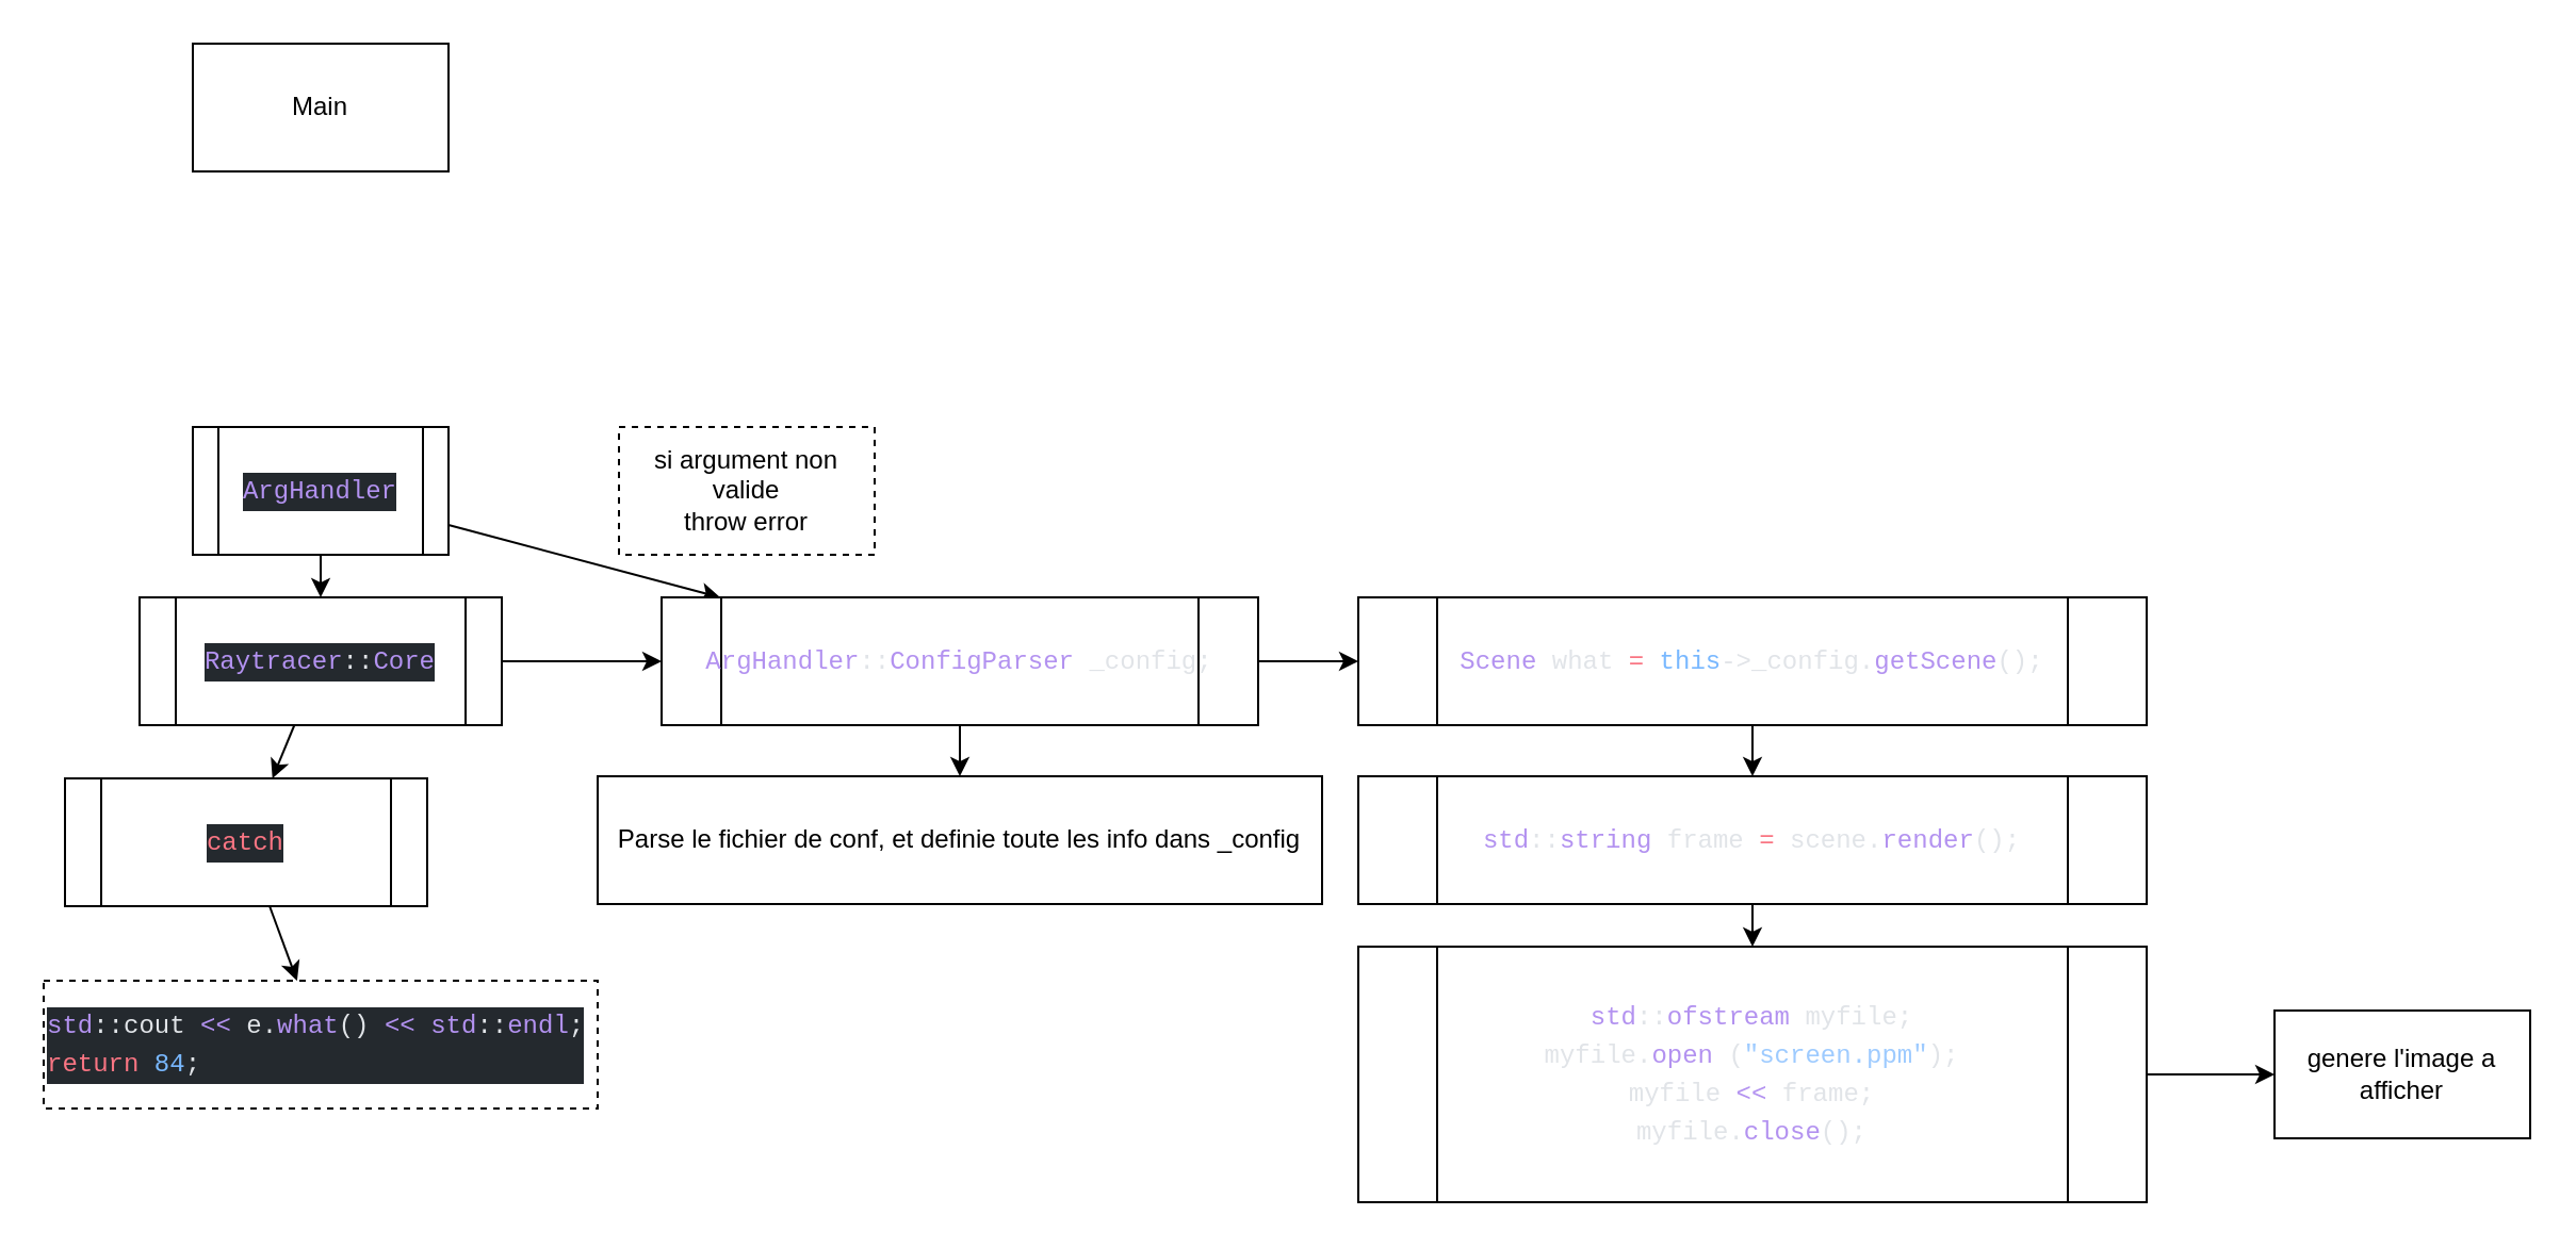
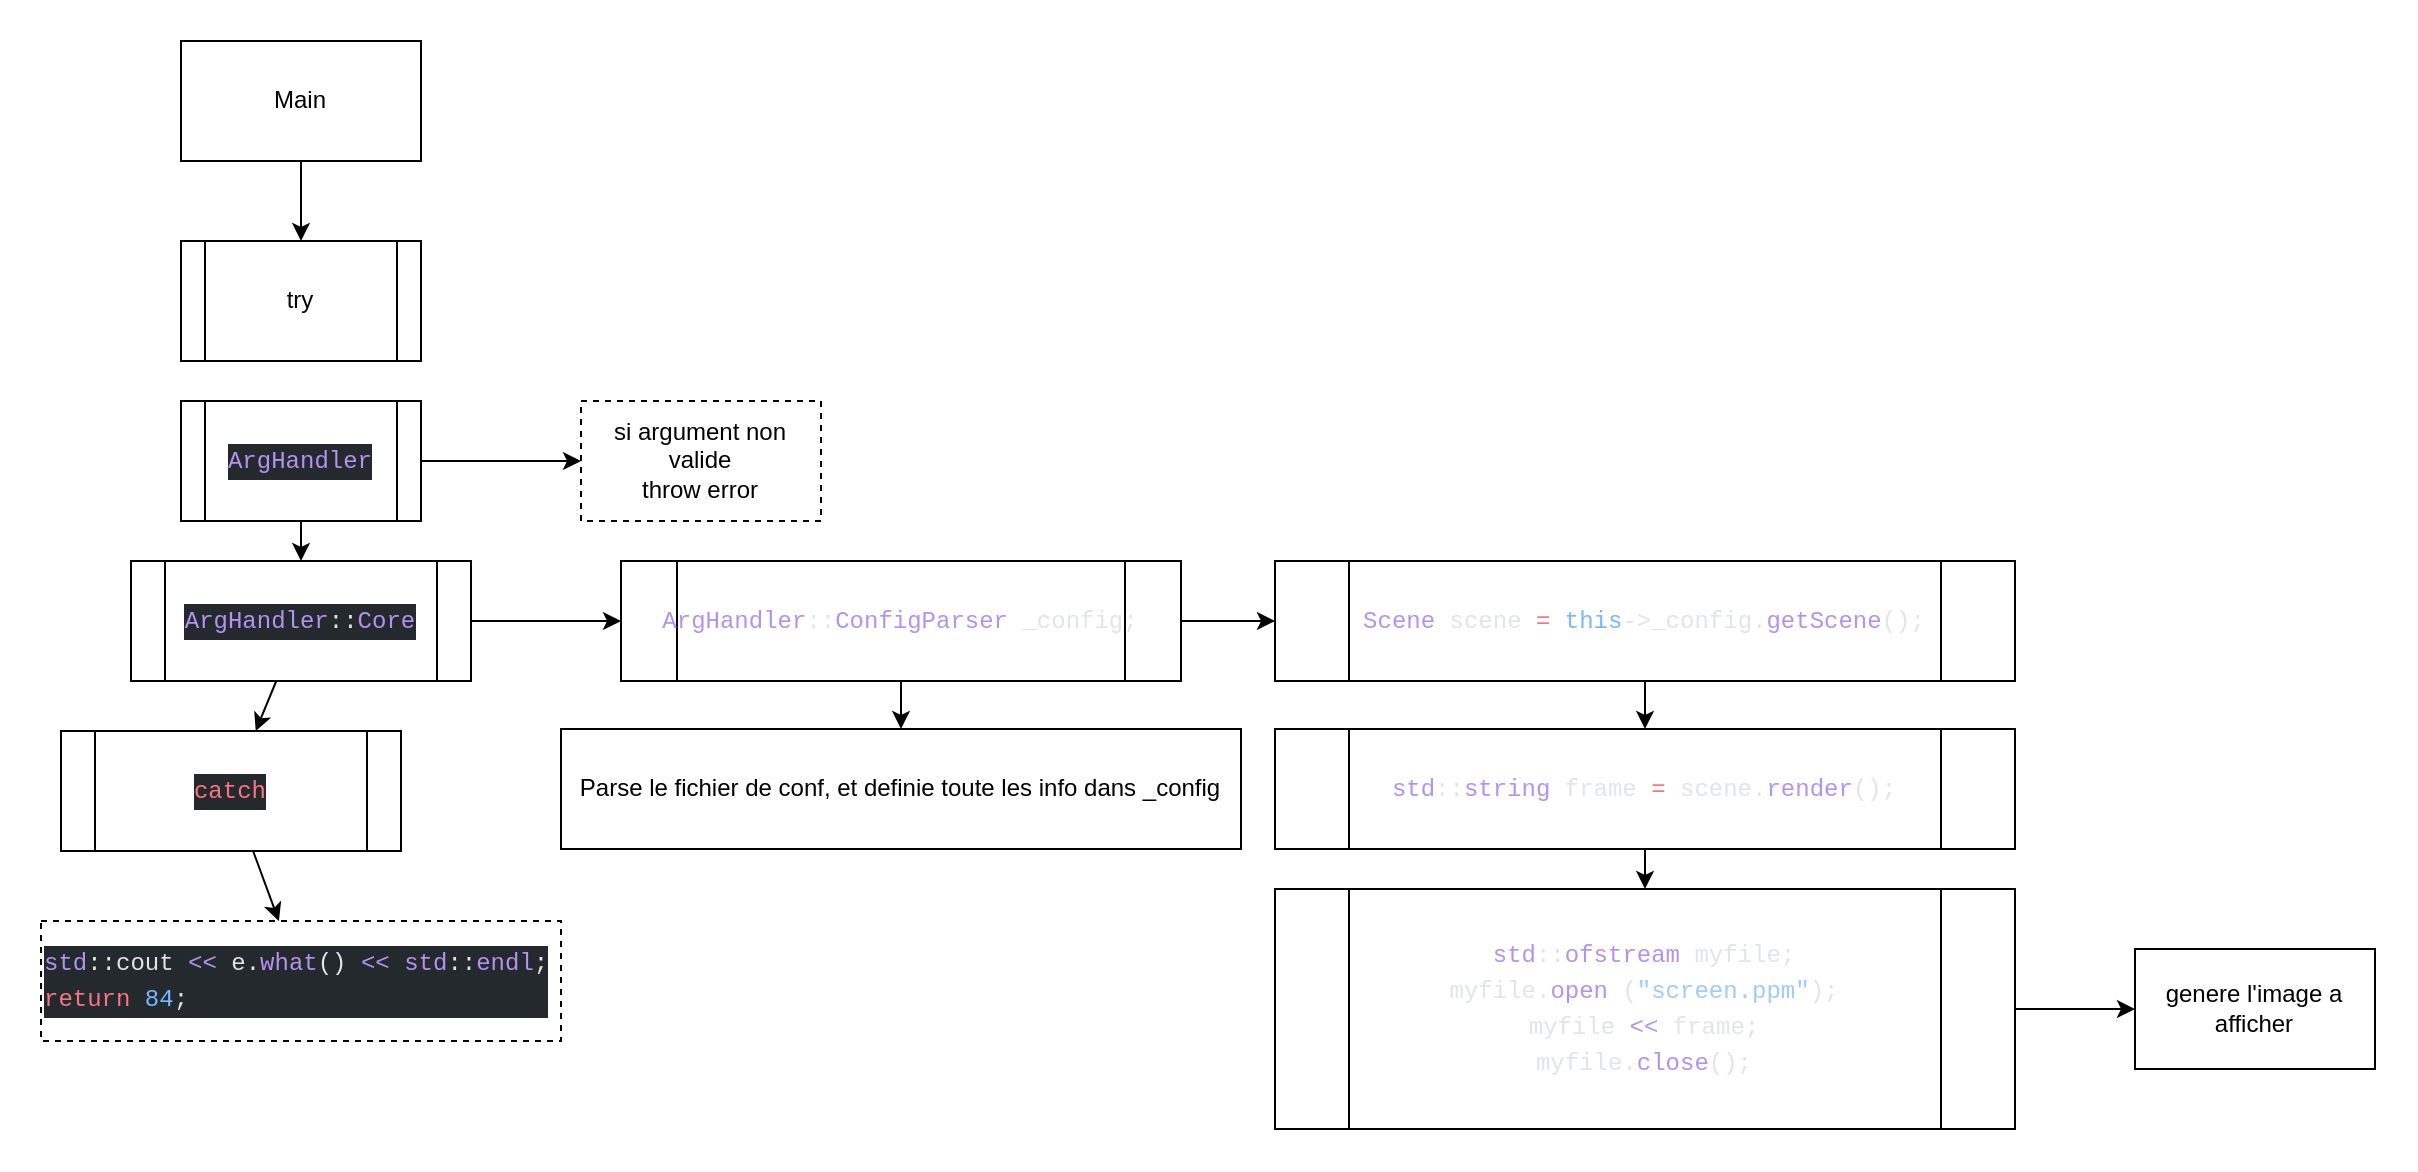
  <mxCell id="0" />
  <mxCell id="1" parent="0" />
+ <mxCell id="2" value="" style="edgeStyle=none;html=1;" edge="1" parent="1" source="3" target="4"><mxGeometry relative="1" as="geometry" /></mxCell>
  <mxCell id="3" value="Main" style="rounded=0;whiteSpace=wrap;html=1;" vertex="1" parent="1"><mxGeometry x="90" y="20" width="120" height="60" as="geometry" /></mxCell>
+ <mxCell id="4" value="try" style="shape=process;whiteSpace=wrap;html=1;backgroundOutline=1;" vertex="1" parent="1"><mxGeometry x="90" y="120" width="120" height="60" as="geometry" /></mxCell>
  <mxCell id="5" value="" style="edgeStyle=none;html=1;" edge="1" parent="1" source="7" target="10"><mxGeometry relative="1" as="geometry" /></mxCell>
- <mxCell id="6" value="" style="edgeStyle=none;html=1;" edge="1" parent="1" source="7" target="24"><mxGeometry relative="1" as="geometry" /></mxCell>
+ <mxCell id="6" value="" style="edgeStyle=none;html=1;" edge="1" parent="1" source="7" target="14"><mxGeometry relative="1" as="geometry" /></mxCell>
  <mxCell id="7" value="&lt;div style=&quot;color: rgb(225, 228, 232); background-color: rgb(36, 41, 46); font-family: Menlo, Monaco, &amp;quot;Courier New&amp;quot;, monospace; line-height: 18px;&quot;&gt;&lt;span style=&quot;color: #b392f0;&quot;&gt;ArgHandler&lt;/span&gt;&lt;/div&gt;" style="shape=process;whiteSpace=wrap;html=1;backgroundOutline=1;" vertex="1" parent="1"><mxGeometry x="90" y="200" width="120" height="60" as="geometry" /></mxCell>
  <mxCell id="8" value="" style="edgeStyle=none;html=1;" edge="1" parent="1" source="10" target="12"><mxGeometry relative="1" as="geometry" /></mxCell>
  <mxCell id="9" value="" style="edgeStyle=none;html=1;" edge="1" parent="1" source="10" target="24"><mxGeometry relative="1" as="geometry" /></mxCell>
- <mxCell id="10" value="&lt;div style=&quot;color: rgb(225, 228, 232); background-color: rgb(36, 41, 46); font-family: Menlo, Monaco, &amp;quot;Courier New&amp;quot;, monospace; line-height: 18px;&quot;&gt;&lt;div style=&quot;line-height: 18px;&quot;&gt;&lt;span style=&quot;color: #b392f0;&quot;&gt;Raytracer&lt;/span&gt;::&lt;span style=&quot;color: #b392f0;&quot;&gt;Core&lt;/span&gt;&lt;/div&gt;&lt;/div&gt;" style="shape=process;whiteSpace=wrap;html=1;backgroundOutline=1;" vertex="1" parent="1"><mxGeometry x="65" y="280" width="170" height="60" as="geometry" /></mxCell>
+ <mxCell id="10" value="&lt;div style=&quot;color: rgb(225, 228, 232); background-color: rgb(36, 41, 46); font-family: Menlo, Monaco, &amp;quot;Courier New&amp;quot;, monospace; line-height: 18px;&quot;&gt;&lt;div style=&quot;line-height: 18px;&quot;&gt;&lt;span style=&quot;color: #b392f0;&quot;&gt;ArgHandler&lt;/span&gt;::&lt;span style=&quot;color: #b392f0;&quot;&gt;Core&lt;/span&gt;&lt;/div&gt;&lt;/div&gt;" style="shape=process;whiteSpace=wrap;html=1;backgroundOutline=1;" vertex="1" parent="1"><mxGeometry x="65" y="280" width="170" height="60" as="geometry" /></mxCell>
  <mxCell id="11" value="" style="edgeStyle=none;html=1;" edge="1" parent="1" source="12" target="13"><mxGeometry relative="1" as="geometry" /></mxCell>
  <mxCell id="12" value="&lt;div style=&quot;color: rgb(225, 228, 232); background-color: rgb(36, 41, 46); font-family: Menlo, Monaco, &amp;quot;Courier New&amp;quot;, monospace; line-height: 18px;&quot;&gt;&lt;div style=&quot;line-height: 18px;&quot;&gt;&lt;div style=&quot;line-height: 18px;&quot;&gt;&lt;span style=&quot;color: #f97583;&quot;&gt;catch&lt;/span&gt;&lt;/div&gt;&lt;/div&gt;&lt;/div&gt;" style="shape=process;whiteSpace=wrap;html=1;backgroundOutline=1;" vertex="1" parent="1"><mxGeometry x="30" y="365" width="170" height="60" as="geometry" /></mxCell>
  <mxCell id="13" value="&lt;meta charset=&quot;utf-8&quot;&gt;&lt;div style=&quot;color: rgb(225, 228, 232); background-color: rgb(36, 41, 46); font-family: Menlo, Monaco, &amp;quot;Courier New&amp;quot;, monospace; font-weight: normal; font-size: 12px; line-height: 18px;&quot;&gt;&lt;div&gt;&lt;span style=&quot;color: #b392f0;&quot;&gt;std&lt;/span&gt;&lt;span style=&quot;color: #e1e4e8;&quot;&gt;::&lt;/span&gt;&lt;span style=&quot;color: #e1e4e8;&quot;&gt;cout&lt;/span&gt;&lt;span style=&quot;color: #e1e4e8;&quot;&gt; &lt;/span&gt;&lt;span style=&quot;color: #b392f0;&quot;&gt;&amp;lt;&amp;lt;&lt;/span&gt;&lt;span style=&quot;color: #e1e4e8;&quot;&gt; &lt;/span&gt;&lt;span style=&quot;color: #e1e4e8;&quot;&gt;e&lt;/span&gt;&lt;span style=&quot;color: #e1e4e8;&quot;&gt;.&lt;/span&gt;&lt;span style=&quot;color: #b392f0;&quot;&gt;what&lt;/span&gt;&lt;span style=&quot;color: #e1e4e8;&quot;&gt;() &lt;/span&gt;&lt;span style=&quot;color: #b392f0;&quot;&gt;&amp;lt;&amp;lt;&lt;/span&gt;&lt;span style=&quot;color: #e1e4e8;&quot;&gt; &lt;/span&gt;&lt;span style=&quot;color: #b392f0;&quot;&gt;std&lt;/span&gt;&lt;span style=&quot;color: #e1e4e8;&quot;&gt;::&lt;/span&gt;&lt;span style=&quot;color: #b392f0;&quot;&gt;endl&lt;/span&gt;&lt;span style=&quot;color: #e1e4e8;&quot;&gt;;&lt;/span&gt;&lt;/div&gt;&lt;div&gt;&lt;span style=&quot;color: #e1e4e8;&quot;&gt;        &lt;/span&gt;&lt;span style=&quot;color: #f97583;&quot;&gt;return&lt;/span&gt;&lt;span style=&quot;color: #e1e4e8;&quot;&gt; &lt;/span&gt;&lt;span style=&quot;color: #79b8ff;&quot;&gt;84&lt;/span&gt;&lt;span style=&quot;color: #e1e4e8;&quot;&gt;;&lt;/span&gt;&lt;/div&gt;&lt;/div&gt;" style="whiteSpace=wrap;html=1;align=left;dashed=1;" vertex="1" parent="1"><mxGeometry x="20" y="460" width="260" height="60" as="geometry" /></mxCell>
  <mxCell id="14" value="si argument non valide&lt;br&gt;throw error" style="whiteSpace=wrap;html=1;dashed=1;" vertex="1" parent="1"><mxGeometry x="290" y="200" width="120" height="60" as="geometry" /></mxCell>
  <mxCell id="15" value="" style="edgeStyle=none;html=1;" edge="1" parent="1" source="16" target="18"><mxGeometry relative="1" as="geometry" /></mxCell>
- <mxCell id="16" value="&lt;div style=&quot;color: rgb(225, 228, 232); font-family: Menlo, Monaco, &amp;quot;Courier New&amp;quot;, monospace; line-height: 18px;&quot;&gt;&lt;div style=&quot;line-height: 18px;&quot;&gt;&lt;div style=&quot;line-height: 18px;&quot;&gt;&lt;span style=&quot;color: #b392f0;&quot;&gt;Scene&lt;/span&gt; what &lt;span style=&quot;color: #f97583;&quot;&gt;=&lt;/span&gt; &lt;span style=&quot;color: #79b8ff;&quot;&gt;this&lt;/span&gt;-&amp;gt;_config.&lt;span style=&quot;color: #b392f0;&quot;&gt;getScene&lt;/span&gt;();&lt;/div&gt;&lt;/div&gt;&lt;/div&gt;" style="shape=process;whiteSpace=wrap;html=1;backgroundOutline=1;labelBackgroundColor=default;" vertex="1" parent="1"><mxGeometry x="637" y="280" width="370" height="60" as="geometry" /></mxCell>
+ <mxCell id="16" value="&lt;div style=&quot;color: rgb(225, 228, 232); font-family: Menlo, Monaco, &amp;quot;Courier New&amp;quot;, monospace; line-height: 18px;&quot;&gt;&lt;div style=&quot;line-height: 18px;&quot;&gt;&lt;div style=&quot;line-height: 18px;&quot;&gt;&lt;span style=&quot;color: #b392f0;&quot;&gt;Scene&lt;/span&gt; scene &lt;span style=&quot;color: #f97583;&quot;&gt;=&lt;/span&gt; &lt;span style=&quot;color: #79b8ff;&quot;&gt;this&lt;/span&gt;-&amp;gt;_config.&lt;span style=&quot;color: #b392f0;&quot;&gt;getScene&lt;/span&gt;();&lt;/div&gt;&lt;/div&gt;&lt;/div&gt;" style="shape=process;whiteSpace=wrap;html=1;backgroundOutline=1;labelBackgroundColor=default;" vertex="1" parent="1"><mxGeometry x="637" y="280" width="370" height="60" as="geometry" /></mxCell>
  <mxCell id="17" value="" style="edgeStyle=none;html=1;" edge="1" parent="1" source="18" target="20"><mxGeometry relative="1" as="geometry" /></mxCell>
  <mxCell id="18" value="&lt;meta charset=&quot;utf-8&quot;&gt;&lt;div style=&quot;color: rgb(225, 228, 232); font-family: Menlo, Monaco, &amp;quot;Courier New&amp;quot;, monospace; font-weight: normal; font-size: 12px; line-height: 18px;&quot;&gt;&lt;div&gt;&lt;span style=&quot;color: #e1e4e8;&quot;&gt; &lt;/span&gt;&lt;span style=&quot;color: #b392f0;&quot;&gt;std&lt;/span&gt;&lt;span style=&quot;color: #e1e4e8;&quot;&gt;::&lt;/span&gt;&lt;span style=&quot;color: #b392f0;&quot;&gt;string&lt;/span&gt;&lt;span style=&quot;color: #e1e4e8;&quot;&gt; &lt;/span&gt;&lt;span style=&quot;color: #e1e4e8;&quot;&gt;frame&lt;/span&gt;&lt;span style=&quot;color: #e1e4e8;&quot;&gt; &lt;/span&gt;&lt;span style=&quot;color: #f97583;&quot;&gt;=&lt;/span&gt;&lt;span style=&quot;color: #e1e4e8;&quot;&gt; &lt;/span&gt;&lt;span style=&quot;color: #e1e4e8;&quot;&gt;scene&lt;/span&gt;&lt;span style=&quot;color: #e1e4e8;&quot;&gt;.&lt;/span&gt;&lt;span style=&quot;color: #b392f0;&quot;&gt;render&lt;/span&gt;&lt;span style=&quot;color: #e1e4e8;&quot;&gt;();&lt;/span&gt;&lt;/div&gt;&lt;/div&gt;" style="shape=process;whiteSpace=wrap;html=1;backgroundOutline=1;labelBackgroundColor=default;" vertex="1" parent="1"><mxGeometry x="637" y="364" width="370" height="60" as="geometry" /></mxCell>
  <mxCell id="19" value="" style="edgeStyle=none;html=1;" edge="1" parent="1" source="20" target="21"><mxGeometry relative="1" as="geometry" /></mxCell>
  <mxCell id="20" value="&lt;meta charset=&quot;utf-8&quot;&gt;&lt;div style=&quot;color: rgb(225, 228, 232); font-family: Menlo, Monaco, &amp;quot;Courier New&amp;quot;, monospace; font-weight: normal; font-size: 12px; line-height: 18px;&quot;&gt;&lt;div&gt;&lt;span style=&quot;color: #b392f0;&quot;&gt;std&lt;/span&gt;&lt;span style=&quot;color: #e1e4e8;&quot;&gt;::&lt;/span&gt;&lt;span style=&quot;color: #b392f0;&quot;&gt;ofstream&lt;/span&gt;&lt;span style=&quot;color: #e1e4e8;&quot;&gt; &lt;/span&gt;&lt;span style=&quot;color: #e1e4e8;&quot;&gt;myfile&lt;/span&gt;&lt;span style=&quot;color: #e1e4e8;&quot;&gt;;&lt;/span&gt;&lt;/div&gt;&lt;div&gt;&lt;span style=&quot;color: #e1e4e8;&quot;&gt;    &lt;/span&gt;&lt;span style=&quot;color: #e1e4e8;&quot;&gt;myfile&lt;/span&gt;&lt;span style=&quot;color: #e1e4e8;&quot;&gt;.&lt;/span&gt;&lt;span style=&quot;color: #b392f0;&quot;&gt;open&lt;/span&gt;&lt;span style=&quot;color: #e1e4e8;&quot;&gt; (&lt;/span&gt;&lt;span style=&quot;color: #9ecbff;&quot;&gt;&quot;screen.ppm&quot;&lt;/span&gt;&lt;span style=&quot;color: #e1e4e8;&quot;&gt;);&lt;/span&gt;&lt;/div&gt;&lt;div&gt;&lt;span style=&quot;color: #e1e4e8;&quot;&gt;    &lt;/span&gt;&lt;span style=&quot;color: #e1e4e8;&quot;&gt;myfile&lt;/span&gt;&lt;span style=&quot;color: #e1e4e8;&quot;&gt; &lt;/span&gt;&lt;span style=&quot;color: #b392f0;&quot;&gt;&amp;lt;&amp;lt;&lt;/span&gt;&lt;span style=&quot;color: #e1e4e8;&quot;&gt; &lt;/span&gt;&lt;span style=&quot;color: #e1e4e8;&quot;&gt;frame&lt;/span&gt;&lt;span style=&quot;color: #e1e4e8;&quot;&gt;;&lt;/span&gt;&lt;/div&gt;&lt;div&gt;&lt;span style=&quot;color: #e1e4e8;&quot;&gt;    &lt;/span&gt;&lt;span style=&quot;color: #e1e4e8;&quot;&gt;myfile&lt;/span&gt;&lt;span style=&quot;color: #e1e4e8;&quot;&gt;.&lt;/span&gt;&lt;span style=&quot;color: #b392f0;&quot;&gt;close&lt;/span&gt;&lt;span style=&quot;color: #e1e4e8;&quot;&gt;();&lt;/span&gt;&lt;/div&gt;&lt;/div&gt;" style="shape=process;whiteSpace=wrap;html=1;backgroundOutline=1;align=center;labelBackgroundColor=default;" vertex="1" parent="1"><mxGeometry x="637" y="444" width="370" height="120" as="geometry" /></mxCell>
  <mxCell id="21" value="genere l'image a afficher" style="whiteSpace=wrap;html=1;labelBackgroundColor=default;" vertex="1" parent="1"><mxGeometry x="1067" y="474" width="120" height="60" as="geometry" /></mxCell>
  <mxCell id="22" value="" style="edgeStyle=none;html=1;" edge="1" parent="1" source="24" target="16"><mxGeometry relative="1" as="geometry" /></mxCell>
  <mxCell id="23" value="" style="edgeStyle=none;html=1;" edge="1" parent="1" source="24" target="25"><mxGeometry relative="1" as="geometry" /></mxCell>
  <mxCell id="24" value="&lt;div style=&quot;color: rgb(225, 228, 232); font-family: Menlo, Monaco, &amp;quot;Courier New&amp;quot;, monospace; line-height: 18px;&quot;&gt;&lt;span style=&quot;color: #b392f0;&quot;&gt;ArgHandler&lt;/span&gt;::&lt;span style=&quot;color: #b392f0;&quot;&gt;ConfigParser&amp;nbsp;&lt;/span&gt;_config;&lt;/div&gt;" style="shape=process;whiteSpace=wrap;html=1;backgroundOutline=1;labelBackgroundColor=none;align=center;" vertex="1" parent="1"><mxGeometry x="310" y="280" width="280" height="60" as="geometry" /></mxCell>
  <mxCell id="25" value="Parse le fichier de conf, et definie toute les info dans _config" style="whiteSpace=wrap;html=1;labelBackgroundColor=none;" vertex="1" parent="1"><mxGeometry x="280" y="364" width="340" height="60" as="geometry" /></mxCell>
